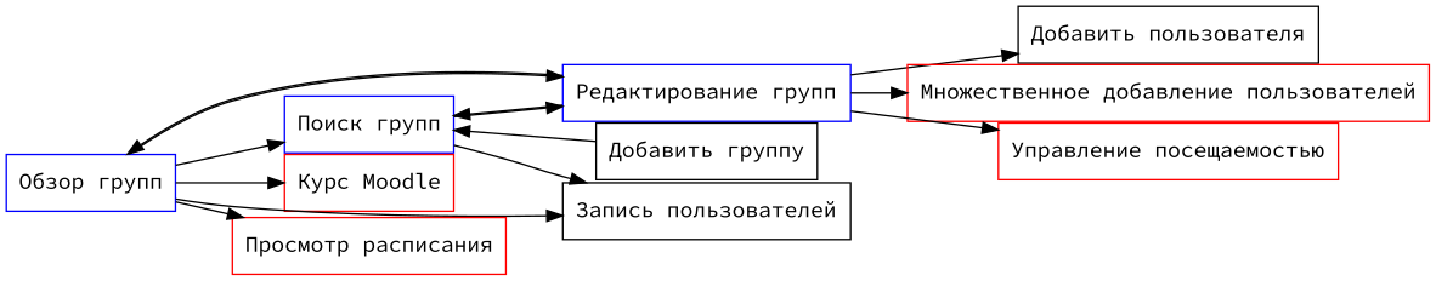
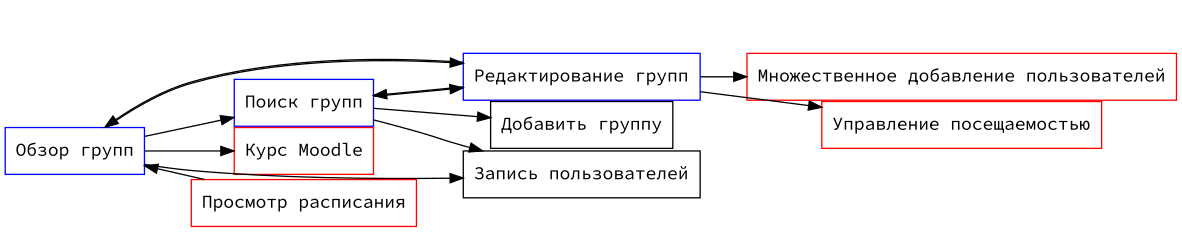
  digraph {
    fontname="Source Code Pro"
    nodesep=0
    rankdir=LR
    node [color=red fontname="Source Code Pro" shape=rect]
    edge [fontname="Source Code Pro"]
    n1 [color=blue label="Обзор групп"]
    n2 [color=blue label="Поиск групп"]
    n3 [color=blue label="Редактирование групп"]
    n4 [label="Курс Moodle"]
    n5 [label="Запись пользователей" color=""]
    n6 [label="Просмотр расписания"]
    n7 [label="Добавить группу" color=""]
-   n8 [label="Добавить пользователя" color=""]
    n9 [label="Множественное добавление пользователей"]
    n10 [label="Управление посещаемостью"]
    n1 -> n2
    n1 -> n3
    n1 -> n4
    n1 -> n5
-   n1 -> n6
+   n6 -> n1
    n2 -> n3
    n2 -> n5
-   n7 -> n2
+   n2 -> n7
    n3 -> n1
    n3 -> n2
-   n3 -> n8
    n3 -> n9
    n3 -> n10
  }
